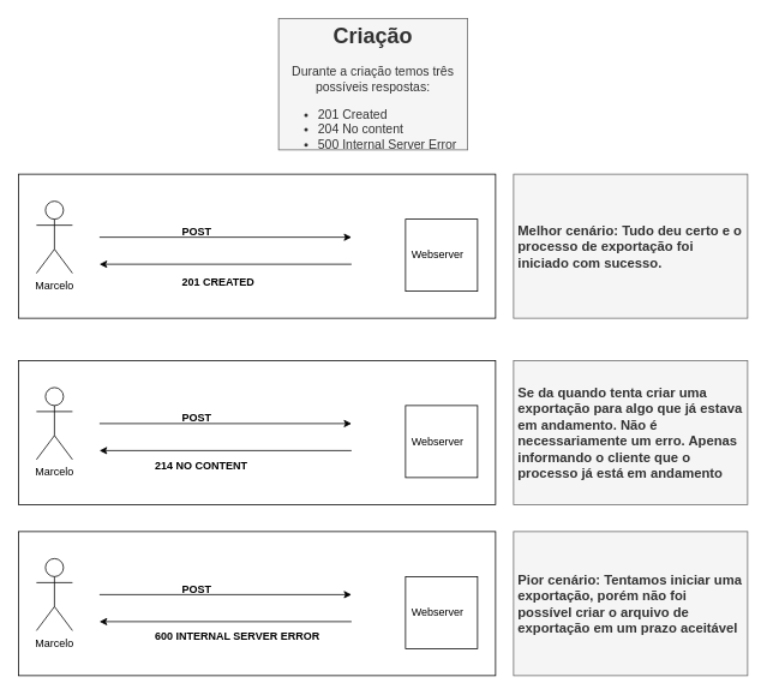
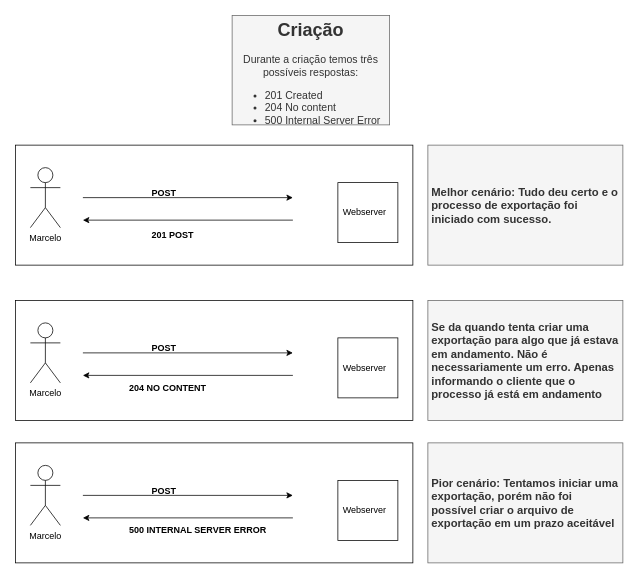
  <mxCell id="0" />
  <mxCell id="1" parent="0" />
  <mxCell id="2" value="" style="rounded=0;whiteSpace=wrap;html=1;align=center;" vertex="1" parent="1"><mxGeometry x="20" y="193" width="530" height="160" as="geometry" /></mxCell>
  <mxCell id="3" value="Marcelo" style="shape=umlActor;verticalLabelPosition=bottom;labelBackgroundColor=#ffffff;verticalAlign=top;html=1;outlineConnect=0;align=center;" vertex="1" parent="1"><mxGeometry x="40" y="223" width="40" height="80" as="geometry" /></mxCell>
  <mxCell id="4" value="" style="whiteSpace=wrap;html=1;aspect=fixed;align=center;" vertex="1" parent="1"><mxGeometry x="450" y="243" width="80" height="80" as="geometry" /></mxCell>
  <mxCell id="5" value="Webserver" style="text;html=1;resizable=0;points=[];autosize=1;align=left;verticalAlign=top;spacingTop=-4;" vertex="1" parent="1"><mxGeometry x="455" y="273" width="70" height="20" as="geometry" /></mxCell>
  <mxCell id="6" value="" style="endArrow=classic;html=1;" edge="1" parent="1"><mxGeometry width="50" height="50" relative="1" as="geometry"><mxPoint x="110" y="263" as="sourcePoint" /><mxPoint x="390" y="263" as="targetPoint" /></mxGeometry></mxCell>
  <mxCell id="7" value="&lt;b&gt;POST&amp;nbsp;&lt;/b&gt;" style="text;html=1;resizable=0;points=[];autosize=1;align=left;verticalAlign=top;spacingTop=-4;rotation=0;" vertex="1" parent="1"><mxGeometry x="200" y="247" width="50" height="20" as="geometry" /></mxCell>
  <mxCell id="8" value="" style="endArrow=classic;html=1;" edge="1" parent="1"><mxGeometry width="50" height="50" relative="1" as="geometry"><mxPoint x="390" y="293" as="sourcePoint" /><mxPoint x="110" y="293" as="targetPoint" /></mxGeometry></mxCell>
- <mxCell id="9" value="&lt;b&gt;201 CREATED&lt;/b&gt;" style="text;html=1;resizable=0;points=[];autosize=1;align=left;verticalAlign=top;spacingTop=-4;" vertex="1" parent="1"><mxGeometry x="200" y="303" width="100" height="20" as="geometry" /></mxCell>
+ <mxCell id="9" value="&lt;b&gt;201 POST&lt;/b&gt;" style="text;html=1;resizable=0;points=[];autosize=1;align=left;verticalAlign=top;spacingTop=-4;" vertex="1" parent="1"><mxGeometry x="200" y="303" width="100" height="20" as="geometry" /></mxCell>
  <mxCell id="10" value="" style="rounded=0;whiteSpace=wrap;html=1;align=center;" vertex="1" parent="1"><mxGeometry x="20" y="400" width="530" height="160" as="geometry" /></mxCell>
  <mxCell id="11" value="Marcelo" style="shape=umlActor;verticalLabelPosition=bottom;labelBackgroundColor=#ffffff;verticalAlign=top;html=1;outlineConnect=0;align=center;" vertex="1" parent="1"><mxGeometry x="40" y="430" width="40" height="80" as="geometry" /></mxCell>
  <mxCell id="12" value="" style="whiteSpace=wrap;html=1;aspect=fixed;align=center;" vertex="1" parent="1"><mxGeometry x="450" y="450" width="80" height="80" as="geometry" /></mxCell>
  <mxCell id="13" value="Webserver" style="text;html=1;resizable=0;points=[];autosize=1;align=left;verticalAlign=top;spacingTop=-4;" vertex="1" parent="1"><mxGeometry x="455" y="480" width="70" height="20" as="geometry" /></mxCell>
  <mxCell id="14" value="" style="endArrow=classic;html=1;" edge="1" parent="1"><mxGeometry width="50" height="50" relative="1" as="geometry"><mxPoint x="110" y="470" as="sourcePoint" /><mxPoint x="390" y="470" as="targetPoint" /></mxGeometry></mxCell>
  <mxCell id="15" value="&lt;b&gt;POST&lt;/b&gt;" style="text;html=1;resizable=0;points=[];autosize=1;align=left;verticalAlign=top;spacingTop=-4;rotation=0;" vertex="1" parent="1"><mxGeometry x="200" y="454" width="50" height="20" as="geometry" /></mxCell>
  <mxCell id="16" value="" style="endArrow=classic;html=1;" edge="1" parent="1"><mxGeometry width="50" height="50" relative="1" as="geometry"><mxPoint x="390" y="500" as="sourcePoint" /><mxPoint x="110" y="500" as="targetPoint" /></mxGeometry></mxCell>
- <mxCell id="17" value="&lt;b&gt;214 NO CONTENT&lt;br&gt;&lt;br&gt;&lt;/b&gt;" style="text;html=1;resizable=0;points=[];autosize=1;align=left;verticalAlign=top;spacingTop=-4;" vertex="1" parent="1"><mxGeometry x="170" y="507" width="120" height="30" as="geometry" /></mxCell>
+ <mxCell id="17" value="&lt;b&gt;204 NO CONTENT&lt;br&gt;&lt;br&gt;&lt;/b&gt;" style="text;html=1;resizable=0;points=[];autosize=1;align=left;verticalAlign=top;spacingTop=-4;" vertex="1" parent="1"><mxGeometry x="170" y="507" width="120" height="30" as="geometry" /></mxCell>
  <mxCell id="18" value="&lt;h1&gt;Criação&lt;/h1&gt;&lt;p style=&quot;font-size: 14px&quot;&gt;&lt;font style=&quot;font-size: 14px&quot;&gt;Durante a criação temos três possíveis respostas:&lt;/font&gt;&lt;/p&gt;&lt;p style=&quot;font-size: 14px&quot;&gt;&lt;/p&gt;&lt;ul style=&quot;font-size: 14px&quot;&gt;&lt;li style=&quot;text-align: left&quot;&gt;&lt;font style=&quot;font-size: 14px&quot;&gt;201 Created&lt;/font&gt;&lt;/li&gt;&lt;li style=&quot;text-align: left&quot;&gt;&lt;font style=&quot;font-size: 14px&quot;&gt;204 No content&lt;/font&gt;&lt;/li&gt;&lt;li style=&quot;text-align: left&quot;&gt;&lt;font style=&quot;font-size: 14px&quot;&gt;500 Internal Server Error&lt;/font&gt;&lt;span style=&quot;font-size: 13px&quot;&gt;&amp;nbsp;&lt;/span&gt;&lt;/li&gt;&lt;/ul&gt;&lt;p&gt;&lt;/p&gt;" style="text;html=1;strokeColor=#666666;fillColor=#f5f5f5;spacing=5;spacingTop=-20;whiteSpace=wrap;overflow=hidden;rounded=0;align=center;fontColor=#333333;" vertex="1" parent="1"><mxGeometry x="309" y="20" width="210" height="146" as="geometry" /></mxCell>
  <mxCell id="19" value="&lt;span style=&quot;font-size: 15px&quot;&gt;&lt;b&gt;Se da quando tenta criar uma exportação para algo que já estava em andamento. Não é necessariamente um erro. Apenas informando o cliente que o processo já está em andamento&lt;/b&gt;&lt;/span&gt;" style="text;html=1;strokeColor=#666666;fillColor=#f5f5f5;align=left;verticalAlign=middle;whiteSpace=wrap;rounded=0;fontColor=#333333;spacingLeft=3;" vertex="1" parent="1"><mxGeometry x="570" y="400" width="260" height="160" as="geometry" /></mxCell>
  <mxCell id="20" value="&lt;font style=&quot;font-size: 15px&quot;&gt;&lt;b&gt;Melhor cenário: Tudo deu certo e o processo de exportação foi iniciado com sucesso.&lt;/b&gt;&lt;/font&gt;" style="text;html=1;strokeColor=#666666;fillColor=#f5f5f5;align=left;verticalAlign=middle;whiteSpace=wrap;rounded=0;fontColor=#333333;spacingLeft=3;" vertex="1" parent="1"><mxGeometry x="570" y="193" width="260" height="160" as="geometry" /></mxCell>
  <mxCell id="21" value="" style="rounded=0;whiteSpace=wrap;html=1;align=center;" vertex="1" parent="1"><mxGeometry x="20" y="590" width="530" height="160" as="geometry" /></mxCell>
  <mxCell id="22" value="Marcelo" style="shape=umlActor;verticalLabelPosition=bottom;labelBackgroundColor=#ffffff;verticalAlign=top;html=1;outlineConnect=0;align=center;" vertex="1" parent="1"><mxGeometry x="40" y="620" width="40" height="80" as="geometry" /></mxCell>
  <mxCell id="23" value="" style="whiteSpace=wrap;html=1;aspect=fixed;align=center;" vertex="1" parent="1"><mxGeometry x="450" y="640" width="80" height="80" as="geometry" /></mxCell>
  <mxCell id="24" value="Webserver" style="text;html=1;resizable=0;points=[];autosize=1;align=left;verticalAlign=top;spacingTop=-4;" vertex="1" parent="1"><mxGeometry x="455" y="670" width="70" height="20" as="geometry" /></mxCell>
  <mxCell id="25" value="" style="endArrow=classic;html=1;" edge="1" parent="1"><mxGeometry width="50" height="50" relative="1" as="geometry"><mxPoint x="110" y="660" as="sourcePoint" /><mxPoint x="390" y="660" as="targetPoint" /></mxGeometry></mxCell>
  <mxCell id="26" value="&lt;b&gt;POST&lt;/b&gt;" style="text;html=1;resizable=0;points=[];autosize=1;align=left;verticalAlign=top;spacingTop=-4;rotation=0;" vertex="1" parent="1"><mxGeometry x="200" y="644" width="50" height="20" as="geometry" /></mxCell>
  <mxCell id="27" value="" style="endArrow=classic;html=1;" edge="1" parent="1"><mxGeometry width="50" height="50" relative="1" as="geometry"><mxPoint x="390" y="690" as="sourcePoint" /><mxPoint x="110" y="690" as="targetPoint" /></mxGeometry></mxCell>
- <mxCell id="28" value="&lt;b&gt;600 INTERNAL SERVER ERROR&lt;br&gt;&lt;/b&gt;" style="text;html=1;resizable=0;points=[];autosize=1;align=left;verticalAlign=top;spacingTop=-4;" vertex="1" parent="1"><mxGeometry x="170" y="697" width="200" height="20" as="geometry" /></mxCell>
+ <mxCell id="28" value="&lt;b&gt;500 INTERNAL SERVER ERROR&lt;br&gt;&lt;/b&gt;" style="text;html=1;resizable=0;points=[];autosize=1;align=left;verticalAlign=top;spacingTop=-4;" vertex="1" parent="1"><mxGeometry x="170" y="697" width="200" height="20" as="geometry" /></mxCell>
  <mxCell id="29" value="&lt;b style=&quot;font-size: 15px&quot;&gt;Pior cenário: Tentamos iniciar uma exportação, porém não foi &lt;/b&gt;&lt;span style=&quot;font-size: 15px&quot;&gt;&lt;b&gt;possível&lt;/b&gt;&lt;/span&gt;&lt;b style=&quot;font-size: 15px&quot;&gt;&amp;nbsp;criar o &lt;/b&gt;&lt;span style=&quot;font-size: 15px&quot;&gt;&lt;b&gt;arquivo&lt;/b&gt;&lt;/span&gt;&lt;b style=&quot;font-size: 15px&quot;&gt;&amp;nbsp;de exportação em um prazo &lt;/b&gt;&lt;span style=&quot;font-size: 15px&quot;&gt;&lt;b&gt;aceitável&lt;/b&gt;&lt;/span&gt;&lt;b style=&quot;font-size: 15px&quot;&gt;&amp;nbsp;&lt;/b&gt;" style="text;html=1;strokeColor=#666666;fillColor=#f5f5f5;align=left;verticalAlign=middle;whiteSpace=wrap;rounded=0;fontColor=#333333;spacingLeft=3;" vertex="1" parent="1"><mxGeometry x="570" y="590" width="260" height="160" as="geometry" /></mxCell>
